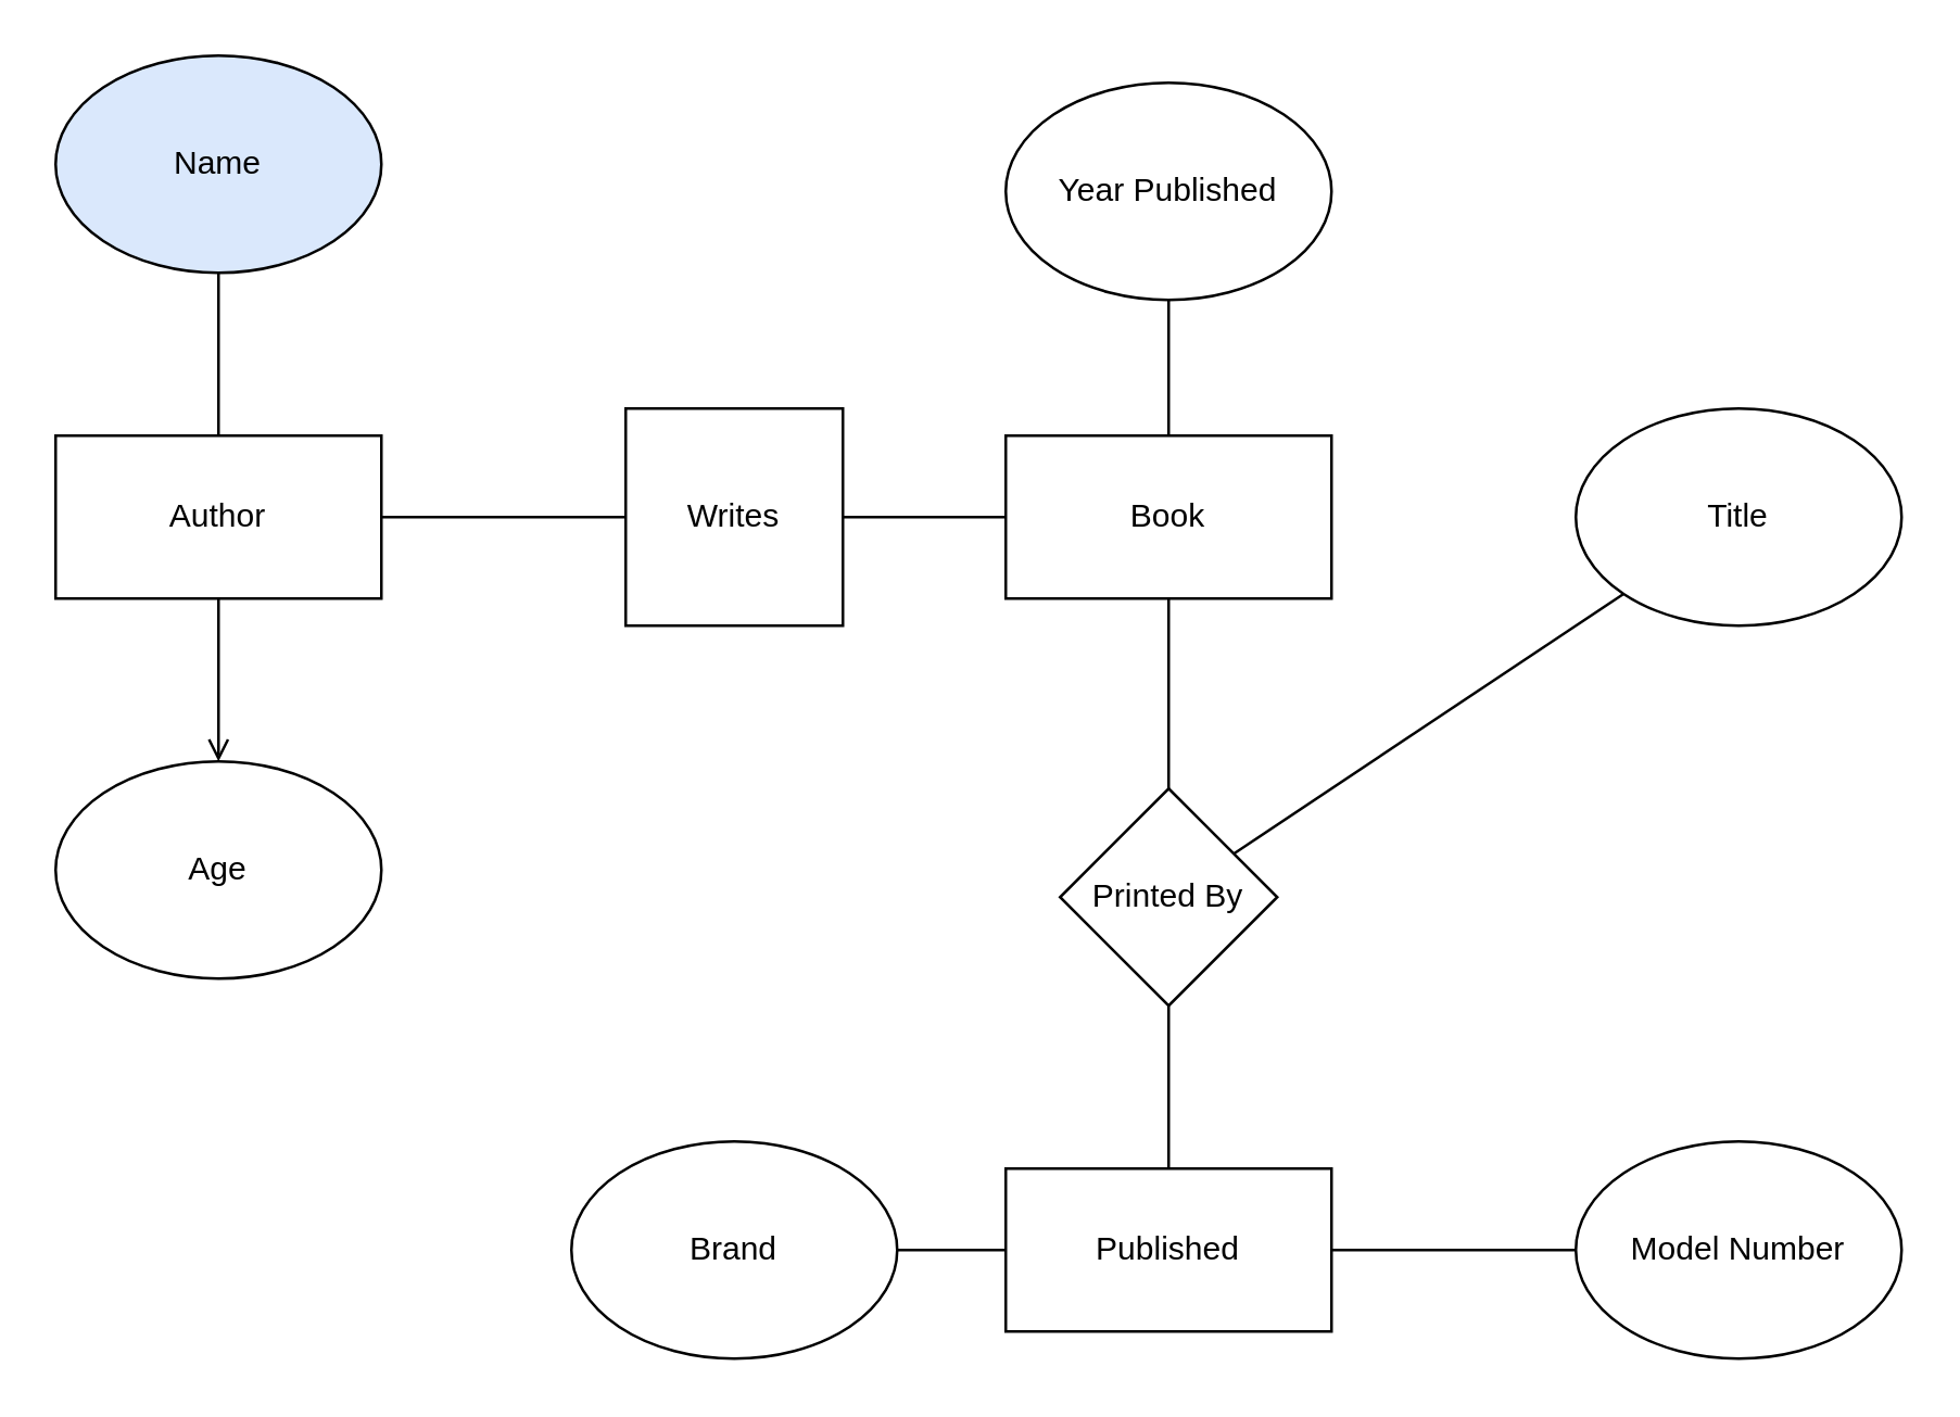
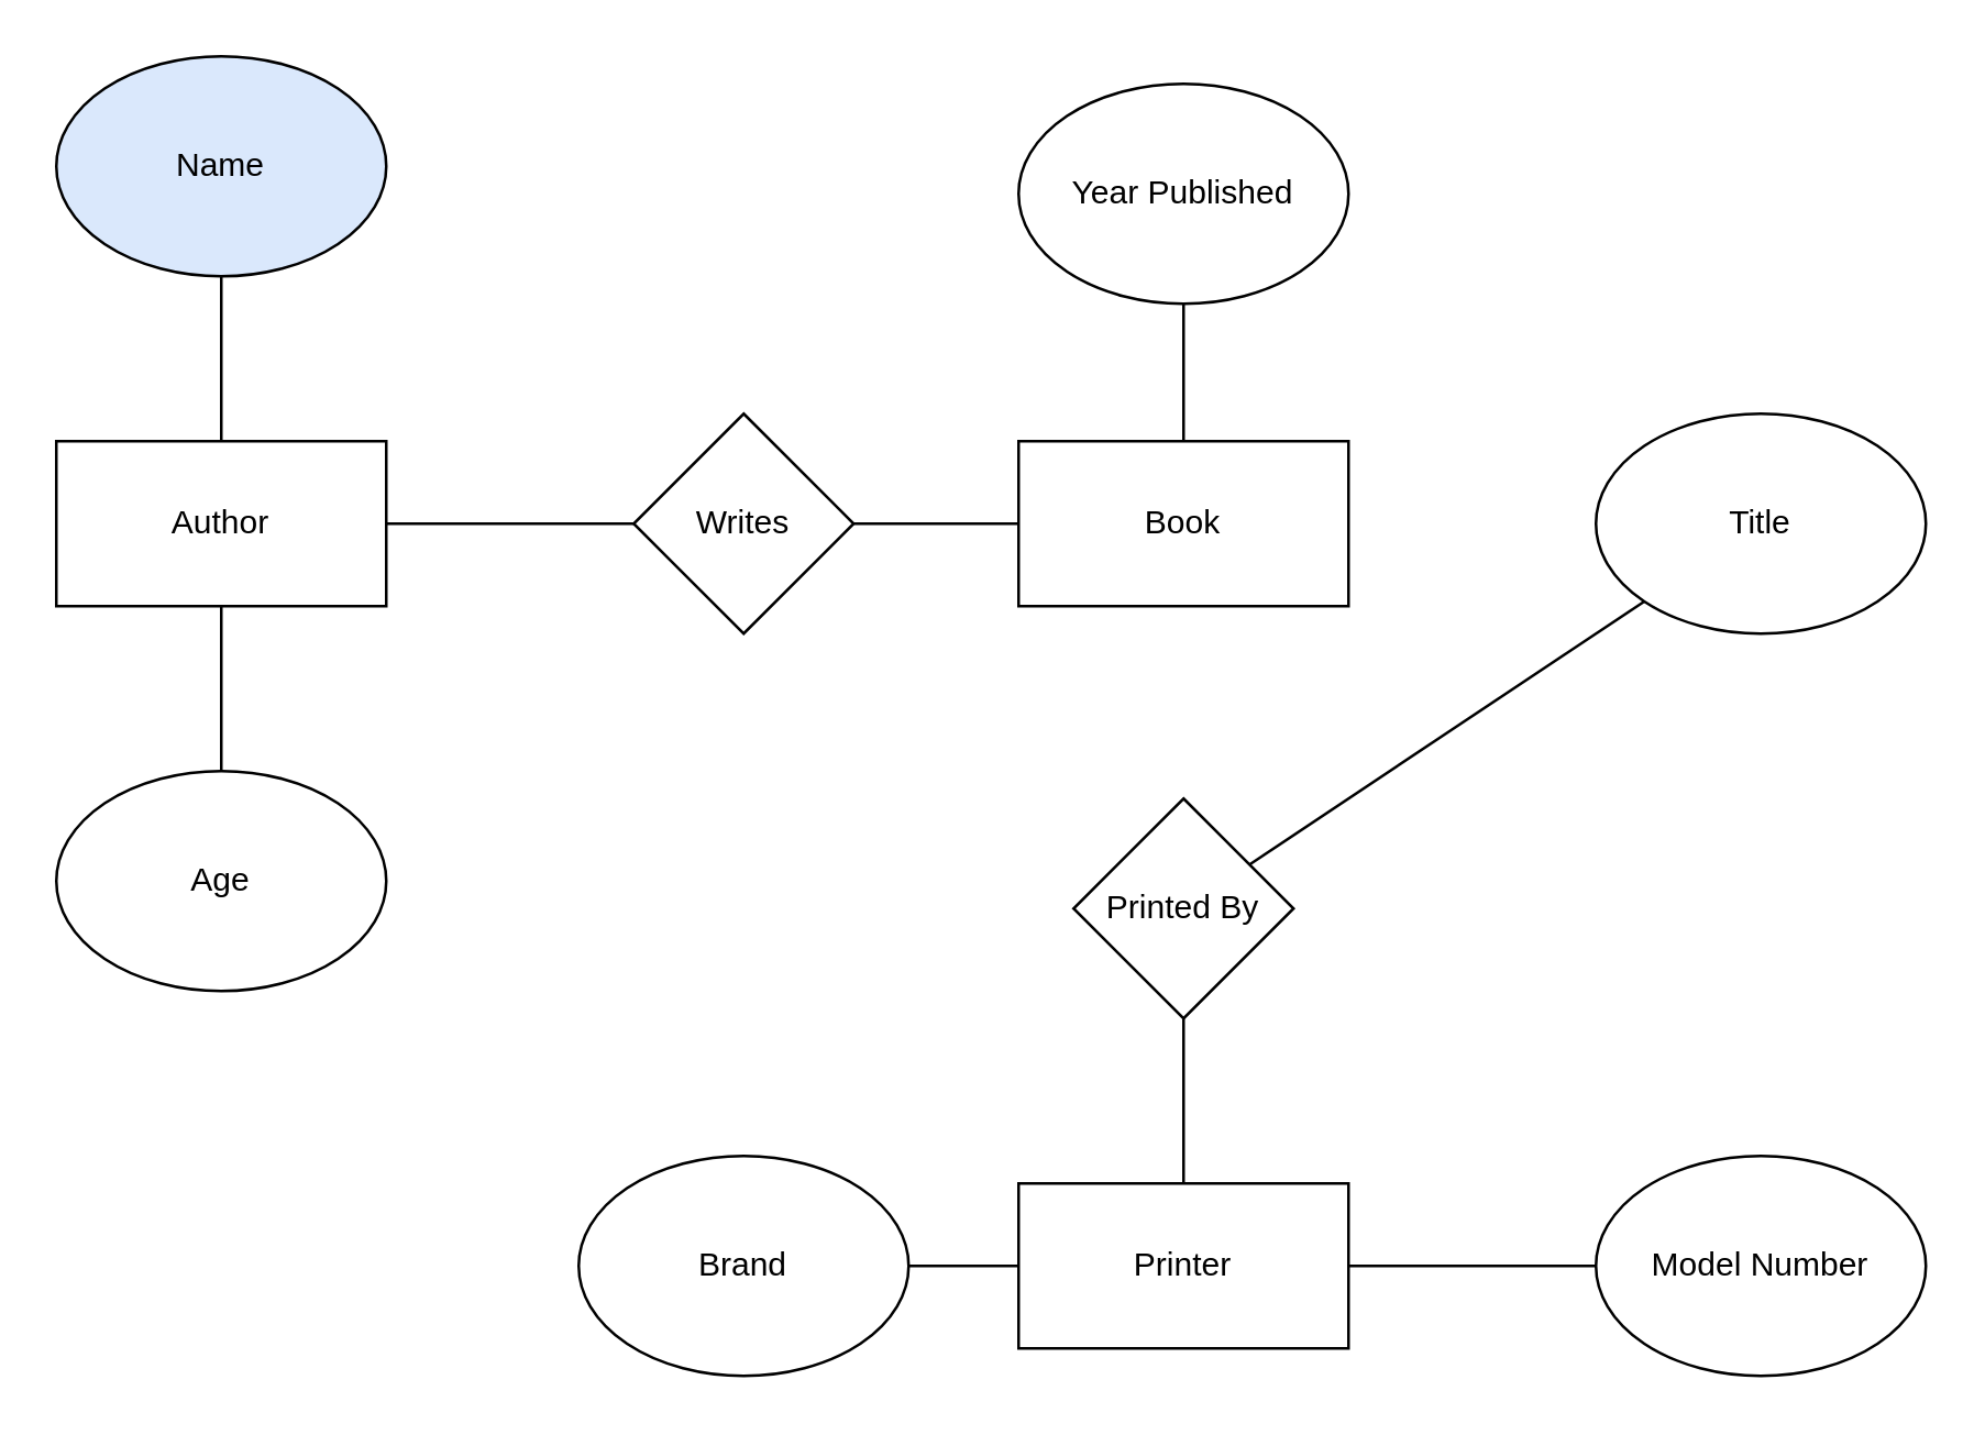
  <mxCell id="0" />
  <mxCell id="1" parent="0" />
  <mxCell id="2" value="" style="edgeStyle=none;html=1;endArrow=none;endFill=0;" edge="1" parent="1" source="5" target="6"><mxGeometry relative="1" as="geometry" /></mxCell>
  <mxCell id="3" value="" style="edgeStyle=none;html=1;endArrow=none;endFill=0;" edge="1" parent="1" source="5" target="9"><mxGeometry relative="1" as="geometry" /></mxCell>
- <mxCell id="4" value="" style="edgeStyle=none;html=1;endArrow=open;endFill=0;" edge="1" parent="1" source="5" target="7"><mxGeometry relative="1" as="geometry" /></mxCell>
+ <mxCell id="4" value="" style="edgeStyle=none;html=1;endArrow=none;endFill=0;" edge="1" parent="1" source="5" target="7"><mxGeometry relative="1" as="geometry" /></mxCell>
  <mxCell id="5" value="Author" style="rounded=0;whiteSpace=wrap;html=1;" vertex="1" parent="1"><mxGeometry x="20" y="160" width="120" height="60" as="geometry" /></mxCell>
  <mxCell id="6" value="Name" style="ellipse;whiteSpace=wrap;html=1;fillColor=#dae8fc;" vertex="1" parent="1"><mxGeometry x="20" y="20" width="120" height="80" as="geometry" /></mxCell>
  <mxCell id="7" value="Age" style="ellipse;whiteSpace=wrap;html=1;" vertex="1" parent="1"><mxGeometry x="20" y="280" width="120" height="80" as="geometry" /></mxCell>
  <mxCell id="8" value="" style="edgeStyle=none;html=1;endArrow=none;endFill=0;" edge="1" parent="1" source="9" target="11"><mxGeometry relative="1" as="geometry" /></mxCell>
- <mxCell id="9" value="Writes" style="whiteSpace=wrap;html=1;rounded=0;" vertex="1" parent="1"><mxGeometry x="230" y="150" width="80" height="80" as="geometry" /></mxCell>
- <mxCell id="10" value="" style="edgeStyle=none;html=1;endArrow=none;endFill=0;" edge="1" parent="1" source="11" target="15"><mxGeometry relative="1" as="geometry" /></mxCell>
+ <mxCell id="9" value="Writes" style="rhombus;whiteSpace=wrap;html=1;" vertex="1" parent="1"><mxGeometry x="230" y="150" width="80" height="80" as="geometry" /></mxCell>
  <mxCell id="11" value="Book" style="rounded=0;whiteSpace=wrap;html=1;" vertex="1" parent="1"><mxGeometry x="370" y="160" width="120" height="60" as="geometry" /></mxCell>
  <mxCell id="12" value="" style="edgeStyle=none;html=1;endArrow=none;endFill=0;" edge="1" parent="1" source="13" target="11"><mxGeometry relative="1" as="geometry" /></mxCell>
  <mxCell id="13" value="Year Published" style="ellipse;whiteSpace=wrap;html=1;" vertex="1" parent="1"><mxGeometry x="370" y="30" width="120" height="80" as="geometry" /></mxCell>
  <mxCell id="14" value="" style="edgeStyle=none;html=1;endArrow=none;endFill=0;" edge="1" parent="1" source="15" target="20"><mxGeometry relative="1" as="geometry" /></mxCell>
  <mxCell id="15" value="Printed By" style="rhombus;whiteSpace=wrap;html=1;" vertex="1" parent="1"><mxGeometry x="390" y="290" width="80" height="80" as="geometry" /></mxCell>
  <mxCell id="16" value="" style="edgeStyle=none;html=1;endArrow=none;endFill=0;" edge="1" parent="1" source="17" target="15"><mxGeometry relative="1" as="geometry" /></mxCell>
  <mxCell id="17" value="Title" style="ellipse;whiteSpace=wrap;html=1;" vertex="1" parent="1"><mxGeometry x="580" y="150" width="120" height="80" as="geometry" /></mxCell>
  <mxCell id="18" value="" style="edgeStyle=none;html=1;endArrow=none;endFill=0;" edge="1" parent="1" source="20" target="21"><mxGeometry relative="1" as="geometry" /></mxCell>
  <mxCell id="19" value="" style="edgeStyle=none;html=1;endArrow=none;endFill=0;" edge="1" parent="1" source="20" target="22"><mxGeometry relative="1" as="geometry" /></mxCell>
- <mxCell id="20" value="Published" style="rounded=0;whiteSpace=wrap;html=1;" vertex="1" parent="1"><mxGeometry x="370" y="430" width="120" height="60" as="geometry" /></mxCell>
+ <mxCell id="20" value="Printer" style="rounded=0;whiteSpace=wrap;html=1;" vertex="1" parent="1"><mxGeometry x="370" y="430" width="120" height="60" as="geometry" /></mxCell>
  <mxCell id="21" value="Brand" style="ellipse;whiteSpace=wrap;html=1;" vertex="1" parent="1"><mxGeometry x="210" y="420" width="120" height="80" as="geometry" /></mxCell>
  <mxCell id="22" value="Model Number" style="ellipse;whiteSpace=wrap;html=1;" vertex="1" parent="1"><mxGeometry x="580" y="420" width="120" height="80" as="geometry" /></mxCell>
